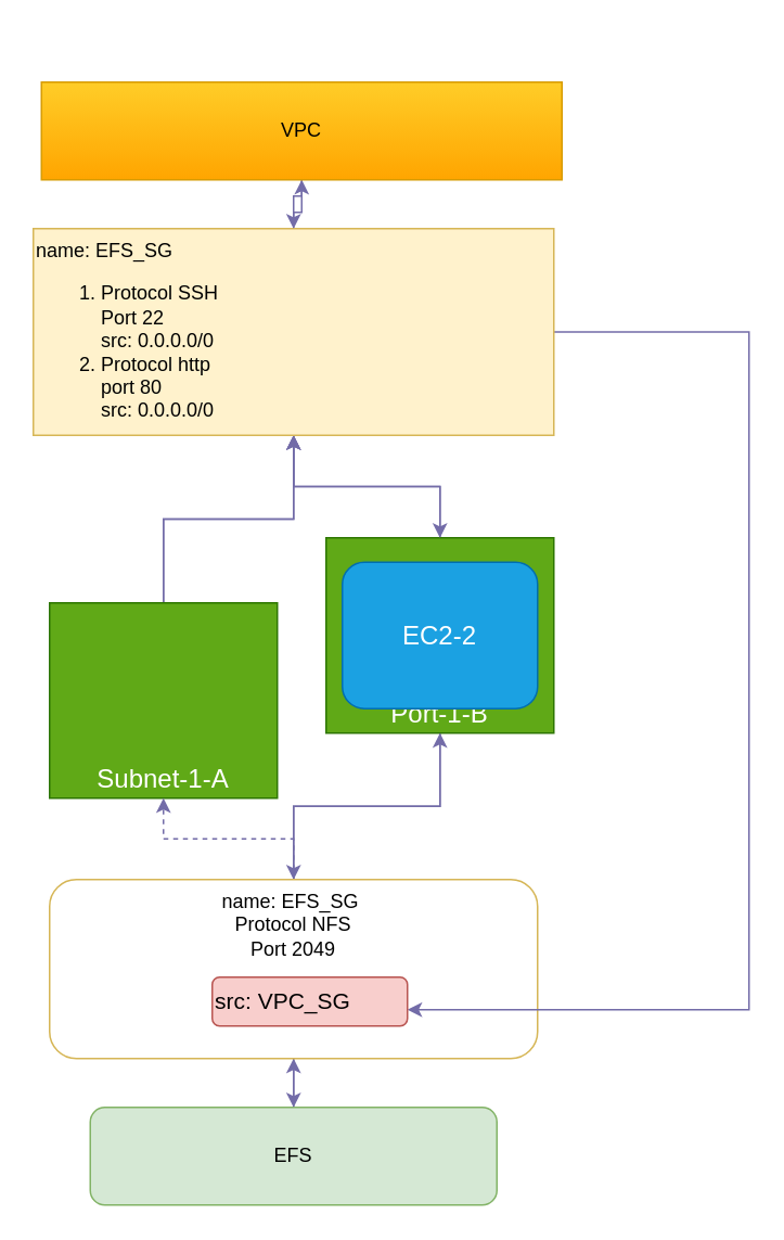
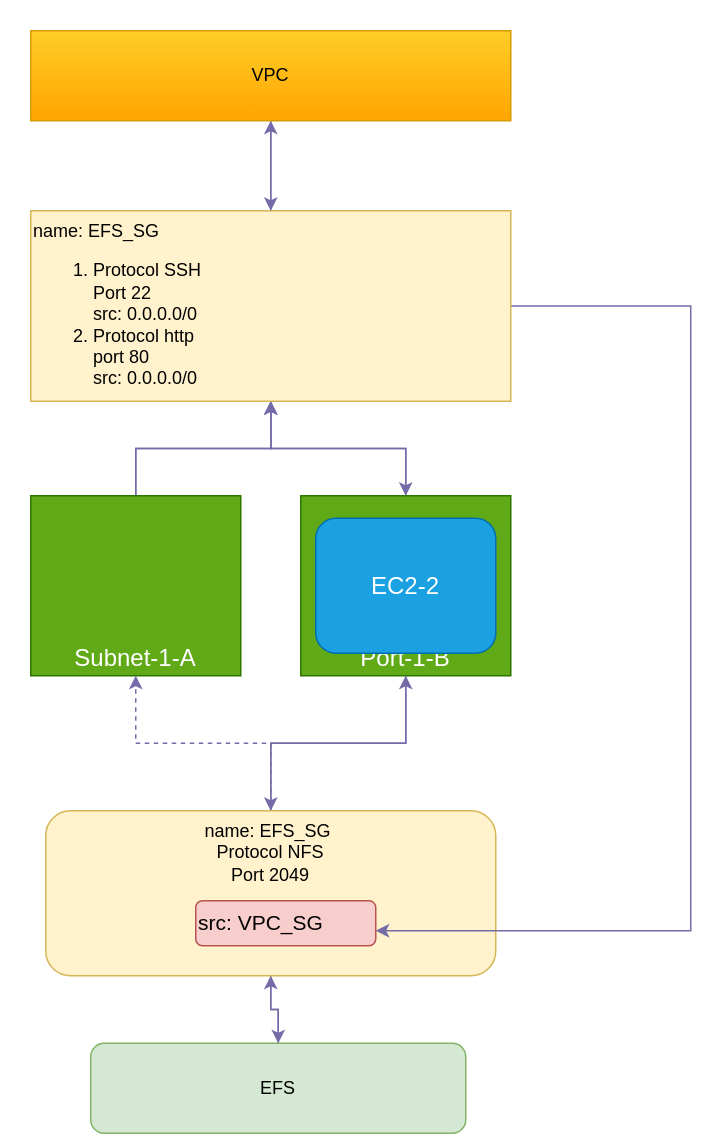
  <mxCell id="0" />
  <mxCell id="1" parent="0" />
  <mxCell id="2" style="edgeStyle=orthogonalEdgeStyle;rounded=0;orthogonalLoop=1;jettySize=auto;html=1;entryX=0.5;entryY=1;entryDx=0;entryDy=0;strokeColor=#736CA8;fontColor=#1A1A1A;" edge="1" parent="1" source="4" target="17"><mxGeometry relative="1" as="geometry" /></mxCell>
  <mxCell id="3" style="edgeStyle=orthogonalEdgeStyle;rounded=0;orthogonalLoop=1;jettySize=auto;html=1;strokeColor=#736CA8;fontColor=#1A1A1A;" edge="1" parent="1" source="4" target="13"><mxGeometry relative="1" as="geometry" /></mxCell>
  <mxCell id="4" value="Port-1-B" style="rounded=0;whiteSpace=wrap;html=1;strokeColor=#2D7600;fontColor=#ffffff;fillColor=#60a917;fontSize=16;verticalAlign=bottom;" vertex="1" parent="1"><mxGeometry x="200" y="330" width="140" height="120" as="geometry" /></mxCell>
  <mxCell id="5" style="edgeStyle=orthogonalEdgeStyle;rounded=0;orthogonalLoop=1;jettySize=auto;html=1;strokeColor=#736CA8;fontColor=#1A1A1A;" edge="1" parent="1" source="7" target="17"><mxGeometry relative="1" as="geometry" /></mxCell>
  <mxCell id="6" style="edgeStyle=orthogonalEdgeStyle;rounded=0;orthogonalLoop=1;jettySize=auto;html=1;entryX=0.5;entryY=1;entryDx=0;entryDy=0;strokeColor=#736CA8;fontColor=#1A1A1A;" edge="1" parent="1" source="7" target="17"><mxGeometry relative="1" as="geometry" /></mxCell>
- <mxCell id="7" value="Subnet-1-A" style="rounded=0;whiteSpace=wrap;html=1;strokeColor=#2D7600;fontColor=#ffffff;fillColor=#60a917;fontSize=16;verticalAlign=bottom;" vertex="1" parent="1"><mxGeometry x="30" y="370" width="140" height="120" as="geometry" /></mxCell>
+ <mxCell id="7" value="Subnet-1-A" style="rounded=0;whiteSpace=wrap;html=1;strokeColor=#2D7600;fontColor=#ffffff;fillColor=#60a917;fontSize=16;verticalAlign=bottom;" vertex="1" parent="1"><mxGeometry x="20" y="330" width="140" height="120" as="geometry" /></mxCell>
  <mxCell id="8" style="edgeStyle=orthogonalEdgeStyle;rounded=0;orthogonalLoop=1;jettySize=auto;html=1;strokeColor=#736CA8;fontColor=#1A1A1A;" edge="1" parent="1" source="9" target="13"><mxGeometry relative="1" as="geometry" /></mxCell>
- <mxCell id="9" value="EFS" style="rounded=1;whiteSpace=wrap;html=1;strokeColor=#82b366;fillColor=#d5e8d4;" vertex="1" parent="1"><mxGeometry x="55" y="680" width="250" height="60" as="geometry" /></mxCell>
+ <mxCell id="9" value="EFS" style="rounded=1;whiteSpace=wrap;html=1;strokeColor=#82b366;fillColor=#d5e8d4;" vertex="1" parent="1"><mxGeometry x="60" y="695" width="250" height="60" as="geometry" /></mxCell>
  <mxCell id="10" style="edgeStyle=orthogonalEdgeStyle;rounded=0;orthogonalLoop=1;jettySize=auto;html=1;entryX=0.5;entryY=1;entryDx=0;entryDy=0;strokeColor=#736CA8;fontColor=#1A1A1A;dashed=1;" edge="1" parent="1" source="13" target="7"><mxGeometry relative="1" as="geometry" /></mxCell>
  <mxCell id="11" style="edgeStyle=orthogonalEdgeStyle;rounded=0;orthogonalLoop=1;jettySize=auto;html=1;entryX=0.5;entryY=1;entryDx=0;entryDy=0;strokeColor=#736CA8;fontColor=#1A1A1A;" edge="1" parent="1" source="13" target="4"><mxGeometry relative="1" as="geometry" /></mxCell>
  <mxCell id="12" style="edgeStyle=orthogonalEdgeStyle;rounded=0;orthogonalLoop=1;jettySize=auto;html=1;entryX=0.5;entryY=0;entryDx=0;entryDy=0;strokeColor=#736CA8;fontColor=#1A1A1A;" edge="1" parent="1" source="13" target="9"><mxGeometry relative="1" as="geometry" /></mxCell>
- <mxCell id="13" value="name: EFS_SG&amp;nbsp;&lt;br&gt;Protocol NFS&lt;br&gt;Port 2049&lt;div&gt;&lt;br&gt;&lt;/div&gt;" style="rounded=1;whiteSpace=wrap;html=1;strokeColor=#d6b656;fillColor=#ffffff;align=center;horizontal=1;verticalAlign=top;" vertex="1" parent="1"><mxGeometry x="30" y="540" width="300" height="110" as="geometry" /></mxCell>
+ <mxCell id="13" value="name: EFS_SG&amp;nbsp;&lt;br&gt;Protocol NFS&lt;br&gt;Port 2049&lt;div&gt;&lt;br&gt;&lt;/div&gt;" style="rounded=1;whiteSpace=wrap;html=1;strokeColor=#d6b656;fillColor=#fff2cc;align=center;horizontal=1;verticalAlign=top;" vertex="1" parent="1"><mxGeometry x="30" y="540" width="300" height="110" as="geometry" /></mxCell>
  <mxCell id="14" style="edgeStyle=orthogonalEdgeStyle;rounded=0;orthogonalLoop=1;jettySize=auto;html=1;entryX=0.5;entryY=1;entryDx=0;entryDy=0;strokeColor=#736CA8;fontColor=#1A1A1A;" edge="1" parent="1" source="17" target="20"><mxGeometry relative="1" as="geometry" /></mxCell>
  <mxCell id="15" style="edgeStyle=orthogonalEdgeStyle;rounded=0;orthogonalLoop=1;jettySize=auto;html=1;entryX=0.5;entryY=0;entryDx=0;entryDy=0;strokeColor=#736CA8;fontColor=#1A1A1A;" edge="1" parent="1" source="17" target="4"><mxGeometry relative="1" as="geometry" /></mxCell>
  <mxCell id="16" style="edgeStyle=orthogonalEdgeStyle;rounded=0;orthogonalLoop=1;jettySize=auto;html=1;strokeColor=#736CA8;fontColor=#e10909;labelBackgroundColor=#141414;" edge="1" parent="1" source="17"><mxGeometry relative="1" as="geometry"><mxPoint x="250" y="620" as="targetPoint" /><Array as="points"><mxPoint x="460" y="204" /><mxPoint x="460" y="620" /></Array></mxGeometry></mxCell>
  <mxCell id="17" value="name: EFS_SG&amp;nbsp;&lt;br&gt;&lt;ol&gt;&lt;li&gt;Protocol SSH&lt;br&gt;Port 22&lt;br&gt;src: 0.0.0.0/0&lt;/li&gt;&lt;li&gt;Protocol http&lt;br&gt;port 80&lt;br&gt;src: 0.0.0.0/0&lt;/li&gt;&lt;/ol&gt;&lt;br&gt;&lt;div&gt;&lt;br&gt;&lt;/div&gt;" style="rounded=0;whiteSpace=wrap;html=1;strokeColor=#d6b656;fillColor=#fff2cc;align=left;verticalAlign=top;" vertex="1" parent="1"><mxGeometry x="20" y="140" width="320" height="127" as="geometry" /></mxCell>
  <mxCell id="18" value="&lt;span style=&quot;font-size: 16px;&quot;&gt;EC2-2&lt;/span&gt;" style="rounded=1;whiteSpace=wrap;html=1;strokeColor=#006EAF;fontColor=#ffffff;fillColor=#1ba1e2;" vertex="1" parent="1"><mxGeometry x="210" y="345" width="120" height="90" as="geometry" /></mxCell>
  <mxCell id="19" style="edgeStyle=orthogonalEdgeStyle;rounded=0;orthogonalLoop=1;jettySize=auto;html=1;strokeColor=#736CA8;fontColor=#1A1A1A;" edge="1" parent="1" source="20" target="17"><mxGeometry relative="1" as="geometry" /></mxCell>
- <mxCell id="20" value="VPC" style="rounded=0;whiteSpace=wrap;html=1;fillColor=#ffcd28;strokeColor=#d79b00;gradientColor=#ffa500;" vertex="1" parent="1"><mxGeometry x="25" y="50" width="320" height="60" as="geometry" /></mxCell>
+ <mxCell id="20" value="VPC" style="rounded=0;whiteSpace=wrap;html=1;fillColor=#ffcd28;strokeColor=#d79b00;gradientColor=#ffa500;" vertex="1" parent="1"><mxGeometry x="20" y="20" width="320" height="60" as="geometry" /></mxCell>
  <mxCell id="21" value="&lt;font style=&quot;font-size: 14px;&quot;&gt;src: VPC_SG&lt;/font&gt;" style="rounded=1;whiteSpace=wrap;html=1;strokeColor=#b85450;fillColor=#f8cecc;verticalAlign=top;align=left;" vertex="1" parent="1"><mxGeometry x="130" y="600" width="120" height="30" as="geometry" /></mxCell>
